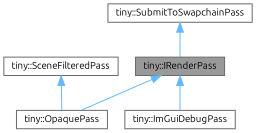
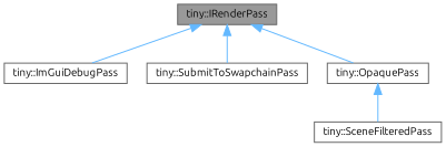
  digraph {
    fontname=Ubuntu
    node [color=gray40 fillcolor=white fontname=Ubuntu fontsize=10 shape=box style=filled]
    edge [color=steelblue1 dir=back fontname=Ubuntu fontsize=10 labelfontname=Helvetica labelfontsize=10 style=solid]
    n1 [fillcolor=grey60 fontcolor=black height=0.2 label="tiny::IRenderPass" width=0.4]
    n2 [height=0.2 label="tiny::ImGuiDebugPass" width=0.4]
    n3 [height=0.2 label="tiny::SubmitToSwapchainPass" width=0.4]
    n4 [height=0.2 label="tiny::OpaquePass" width=0.4]
    n5 [height=0.2 label="tiny::SceneFilteredPass" width=0.4]
    n1 -> n2
-   n3 -> n1
+   n1 -> n3
    n1 -> n4
-   n5 -> n4
+   n4 -> n5
  }
